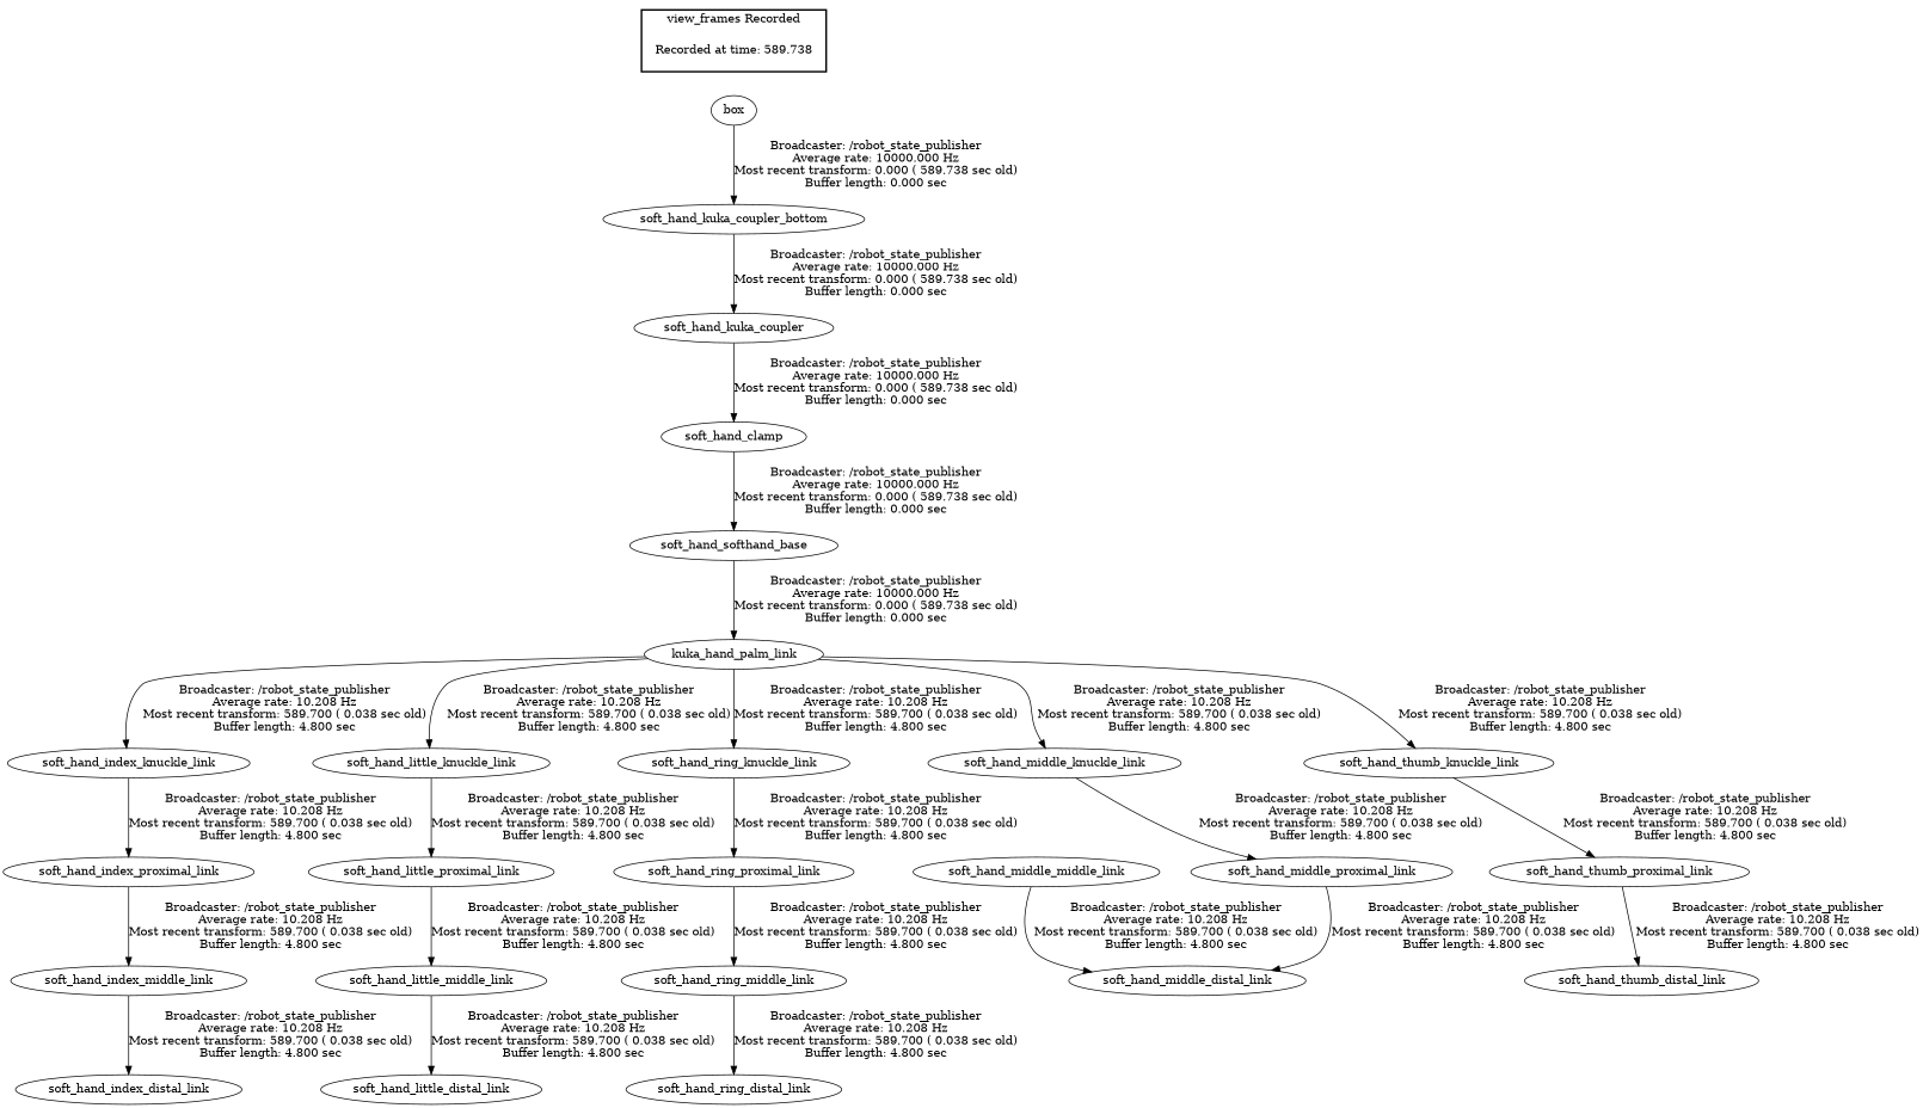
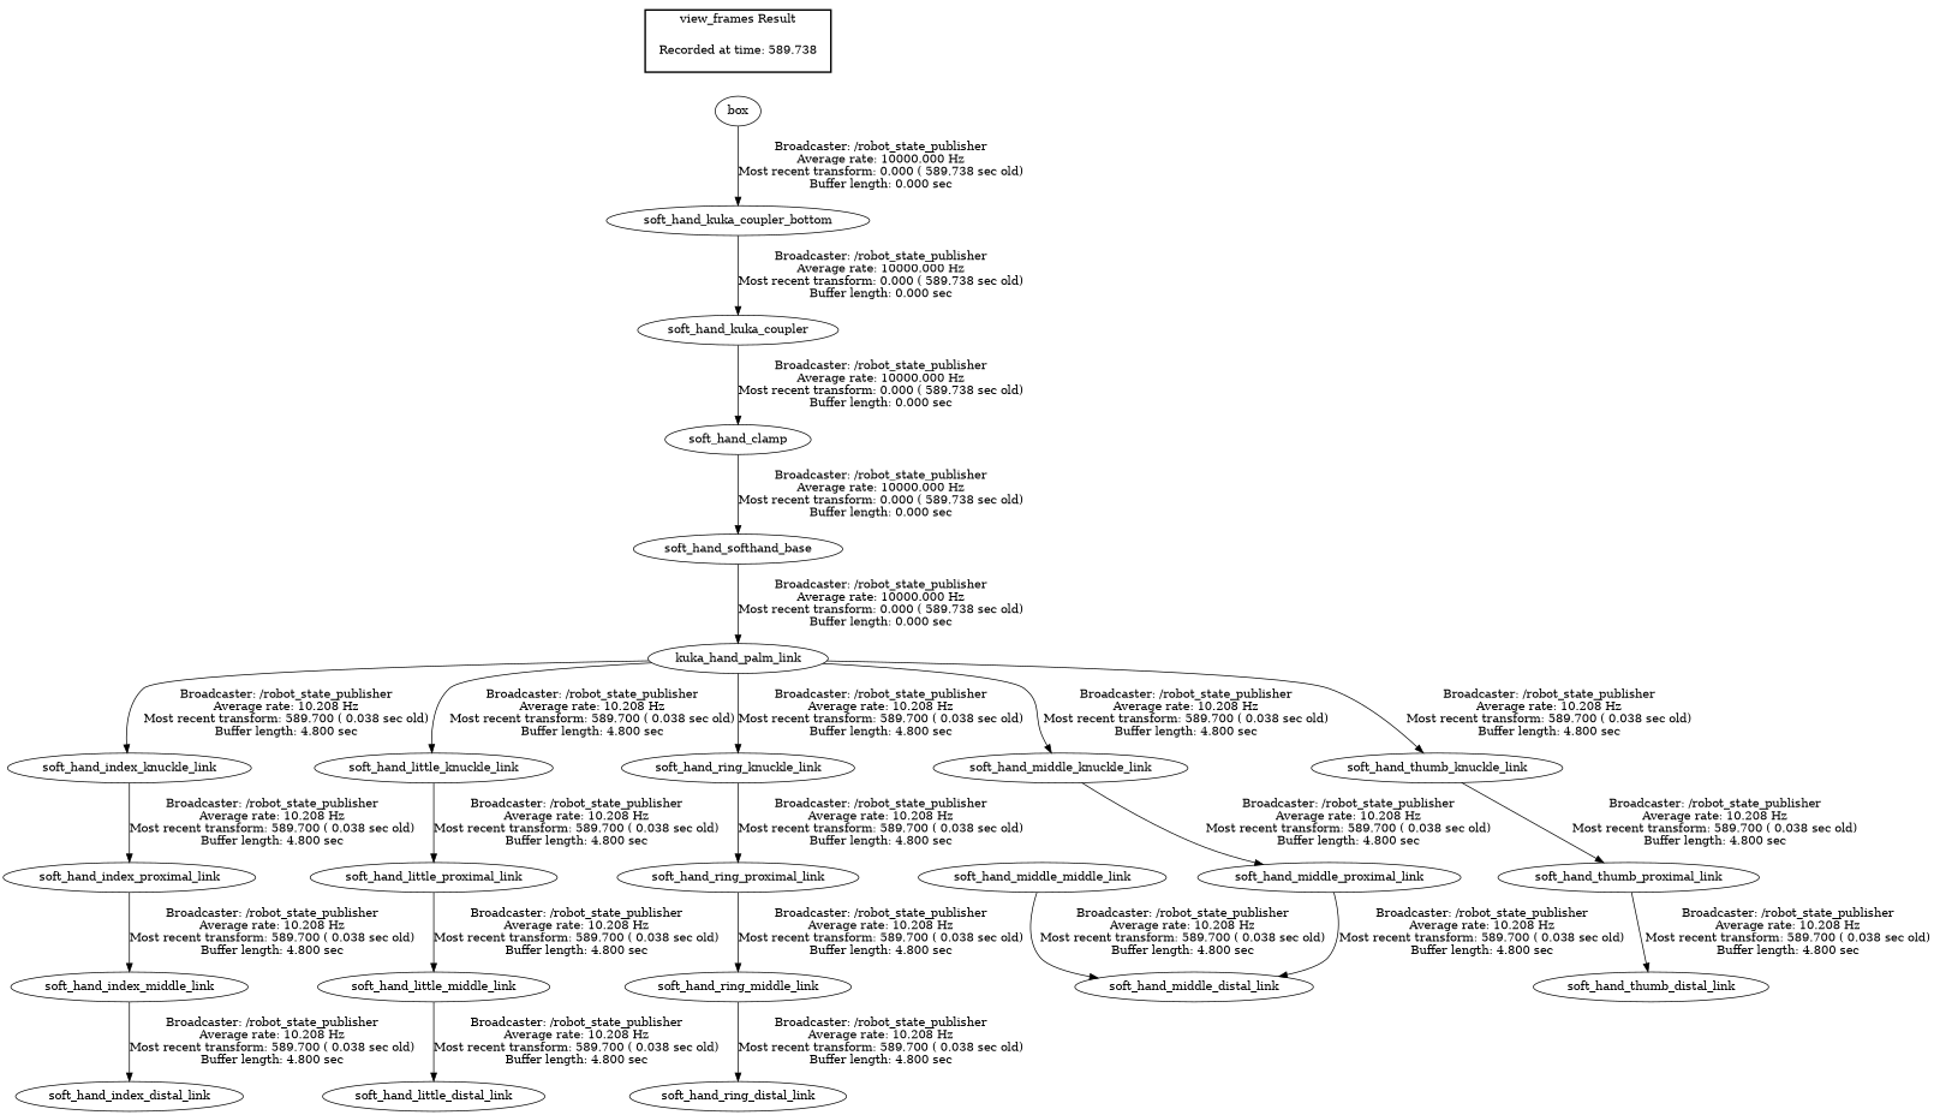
  digraph {
    "Recorded at time: 589.738" [shape=plaintext]
    box
    soft_hand_kuka_coupler_bottom
    soft_hand_kuka_coupler
    soft_hand_clamp
    soft_hand_softhand_base
    n7 [label=kuka_hand_palm_link]
    soft_hand_index_knuckle_link
    soft_hand_little_knuckle_link
    soft_hand_middle_knuckle_link
    soft_hand_ring_knuckle_link
    soft_hand_thumb_knuckle_link
    soft_hand_index_proximal_link
    soft_hand_little_proximal_link
    soft_hand_middle_proximal_link
    soft_hand_ring_proximal_link
    soft_hand_thumb_proximal_link
    soft_hand_index_middle_link
    soft_hand_index_distal_link
    soft_hand_little_middle_link
    soft_hand_little_distal_link
    soft_hand_middle_distal_link
    soft_hand_middle_middle_link
    soft_hand_ring_middle_link
    soft_hand_ring_distal_link
    soft_hand_thumb_distal_link
    subgraph cluster_1 {
      color=black
-     label="view_frames Recorded"
+     label="view_frames Result"
      style=bold
      "Recorded at time: 589.738"
    }
    "Recorded at time: 589.738" -> box [style=invis]
    box -> soft_hand_kuka_coupler_bottom [label="Broadcaster: /robot_state_publisher\nAverage rate: 10000.000 Hz\nMost recent transform: 0.000 ( 589.738 sec old)\nBuffer length: 0.000 sec\n"]
    soft_hand_kuka_coupler_bottom -> soft_hand_kuka_coupler [label="Broadcaster: /robot_state_publisher\nAverage rate: 10000.000 Hz\nMost recent transform: 0.000 ( 589.738 sec old)\nBuffer length: 0.000 sec\n"]
    soft_hand_kuka_coupler -> soft_hand_clamp [label="Broadcaster: /robot_state_publisher\nAverage rate: 10000.000 Hz\nMost recent transform: 0.000 ( 589.738 sec old)\nBuffer length: 0.000 sec\n"]
    soft_hand_clamp -> soft_hand_softhand_base [label="Broadcaster: /robot_state_publisher\nAverage rate: 10000.000 Hz\nMost recent transform: 0.000 ( 589.738 sec old)\nBuffer length: 0.000 sec\n"]
    soft_hand_softhand_base -> n7 [label="Broadcaster: /robot_state_publisher\nAverage rate: 10000.000 Hz\nMost recent transform: 0.000 ( 589.738 sec old)\nBuffer length: 0.000 sec\n"]
    n7 -> soft_hand_index_knuckle_link [label="Broadcaster: /robot_state_publisher\nAverage rate: 10.208 Hz\nMost recent transform: 589.700 ( 0.038 sec old)\nBuffer length: 4.800 sec\n"]
    n7 -> soft_hand_little_knuckle_link [label="Broadcaster: /robot_state_publisher\nAverage rate: 10.208 Hz\nMost recent transform: 589.700 ( 0.038 sec old)\nBuffer length: 4.800 sec\n"]
    n7 -> soft_hand_middle_knuckle_link [label="Broadcaster: /robot_state_publisher\nAverage rate: 10.208 Hz\nMost recent transform: 589.700 ( 0.038 sec old)\nBuffer length: 4.800 sec\n"]
    n7 -> soft_hand_ring_knuckle_link [label="Broadcaster: /robot_state_publisher\nAverage rate: 10.208 Hz\nMost recent transform: 589.700 ( 0.038 sec old)\nBuffer length: 4.800 sec\n"]
    n7 -> soft_hand_thumb_knuckle_link [label="Broadcaster: /robot_state_publisher\nAverage rate: 10.208 Hz\nMost recent transform: 589.700 ( 0.038 sec old)\nBuffer length: 4.800 sec\n"]
    soft_hand_index_knuckle_link -> soft_hand_index_proximal_link [label="Broadcaster: /robot_state_publisher\nAverage rate: 10.208 Hz\nMost recent transform: 589.700 ( 0.038 sec old)\nBuffer length: 4.800 sec\n"]
    soft_hand_little_knuckle_link -> soft_hand_little_proximal_link [label="Broadcaster: /robot_state_publisher\nAverage rate: 10.208 Hz\nMost recent transform: 589.700 ( 0.038 sec old)\nBuffer length: 4.800 sec\n"]
    soft_hand_middle_knuckle_link -> soft_hand_middle_proximal_link [label="Broadcaster: /robot_state_publisher\nAverage rate: 10.208 Hz\nMost recent transform: 589.700 ( 0.038 sec old)\nBuffer length: 4.800 sec\n"]
    soft_hand_ring_knuckle_link -> soft_hand_ring_proximal_link [label="Broadcaster: /robot_state_publisher\nAverage rate: 10.208 Hz\nMost recent transform: 589.700 ( 0.038 sec old)\nBuffer length: 4.800 sec\n"]
    soft_hand_thumb_knuckle_link -> soft_hand_thumb_proximal_link [label="Broadcaster: /robot_state_publisher\nAverage rate: 10.208 Hz\nMost recent transform: 589.700 ( 0.038 sec old)\nBuffer length: 4.800 sec\n"]
    soft_hand_index_proximal_link -> soft_hand_index_middle_link [label="Broadcaster: /robot_state_publisher\nAverage rate: 10.208 Hz\nMost recent transform: 589.700 ( 0.038 sec old)\nBuffer length: 4.800 sec\n"]
    soft_hand_little_proximal_link -> soft_hand_little_middle_link [label="Broadcaster: /robot_state_publisher\nAverage rate: 10.208 Hz\nMost recent transform: 589.700 ( 0.038 sec old)\nBuffer length: 4.800 sec\n"]
    soft_hand_middle_proximal_link -> soft_hand_middle_distal_link [label="Broadcaster: /robot_state_publisher\nAverage rate: 10.208 Hz\nMost recent transform: 589.700 ( 0.038 sec old)\nBuffer length: 4.800 sec\n"]
    soft_hand_ring_proximal_link -> soft_hand_ring_middle_link [label="Broadcaster: /robot_state_publisher\nAverage rate: 10.208 Hz\nMost recent transform: 589.700 ( 0.038 sec old)\nBuffer length: 4.800 sec\n"]
    soft_hand_thumb_proximal_link -> soft_hand_thumb_distal_link [label="Broadcaster: /robot_state_publisher\nAverage rate: 10.208 Hz\nMost recent transform: 589.700 ( 0.038 sec old)\nBuffer length: 4.800 sec\n"]
    soft_hand_index_middle_link -> soft_hand_index_distal_link [label="Broadcaster: /robot_state_publisher\nAverage rate: 10.208 Hz\nMost recent transform: 589.700 ( 0.038 sec old)\nBuffer length: 4.800 sec\n"]
    soft_hand_little_middle_link -> soft_hand_little_distal_link [label="Broadcaster: /robot_state_publisher\nAverage rate: 10.208 Hz\nMost recent transform: 589.700 ( 0.038 sec old)\nBuffer length: 4.800 sec\n"]
    soft_hand_middle_middle_link -> soft_hand_middle_distal_link [label="Broadcaster: /robot_state_publisher\nAverage rate: 10.208 Hz\nMost recent transform: 589.700 ( 0.038 sec old)\nBuffer length: 4.800 sec\n"]
    soft_hand_ring_middle_link -> soft_hand_ring_distal_link [label="Broadcaster: /robot_state_publisher\nAverage rate: 10.208 Hz\nMost recent transform: 589.700 ( 0.038 sec old)\nBuffer length: 4.800 sec\n"]
  }
